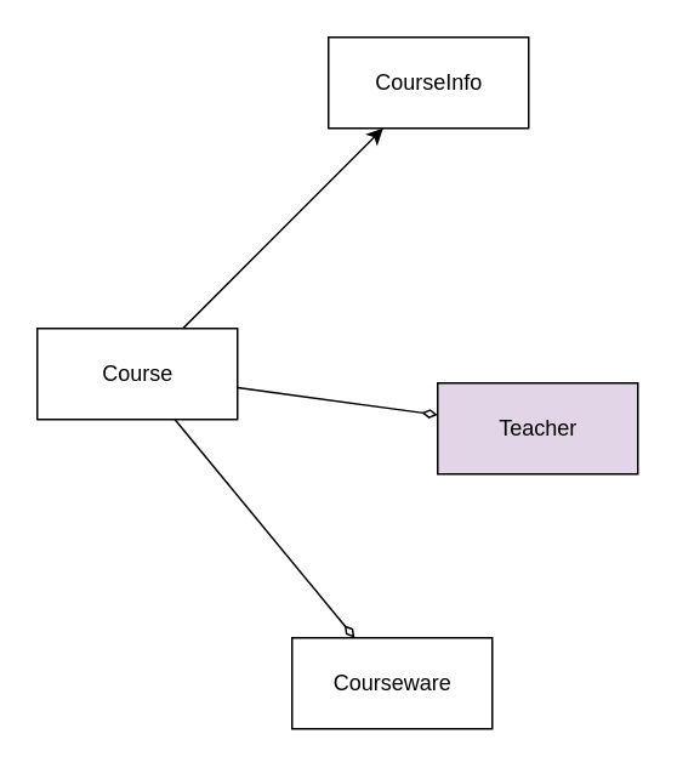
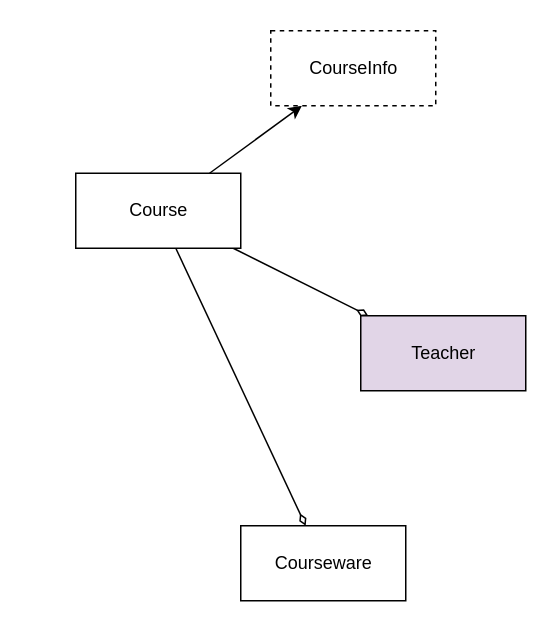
  <mxCell id="0" />
  <mxCell id="1" parent="0" />
  <mxCell id="2" style="rounded=0;orthogonalLoop=1;jettySize=auto;html=1;" edge="1" parent="1" source="6" target="3"><mxGeometry relative="1" as="geometry"><mxPoint x="75" y="60" as="sourcePoint" /></mxGeometry></mxCell>
- <mxCell id="3" value="CourseInfo" style="html=1;" vertex="1" parent="1"><mxGeometry x="180" y="20" width="110" height="50" as="geometry" /></mxCell>
+ <mxCell id="3" value="CourseInfo" style="html=1;dashed=1;" vertex="1" parent="1"><mxGeometry x="180" y="20" width="110" height="50" as="geometry" /></mxCell>
  <mxCell id="4" style="edgeStyle=none;rounded=0;orthogonalLoop=1;jettySize=auto;html=1;endArrow=diamondThin;endFill=0;" edge="1" parent="1" source="6" target="7"><mxGeometry relative="1" as="geometry" /></mxCell>
  <mxCell id="5" style="edgeStyle=none;rounded=0;orthogonalLoop=1;jettySize=auto;html=1;endArrow=diamondThin;endFill=0;" edge="1" parent="1" source="6" target="8"><mxGeometry relative="1" as="geometry" /></mxCell>
- <mxCell id="6" value="Course" style="html=1;" vertex="1" parent="1"><mxGeometry x="20" y="180" width="110" height="50" as="geometry" /></mxCell>
+ <mxCell id="6" value="Course" style="html=1;" vertex="1" parent="1"><mxGeometry x="50" y="115" width="110" height="50" as="geometry" /></mxCell>
  <mxCell id="7" value="Teacher" style="html=1;fillColor=#e1d5e7;" vertex="1" parent="1"><mxGeometry x="240" y="210" width="110" height="50" as="geometry" /></mxCell>
  <mxCell id="8" value="Courseware" style="html=1;" vertex="1" parent="1"><mxGeometry x="160" y="350" width="110" height="50" as="geometry" /></mxCell>
